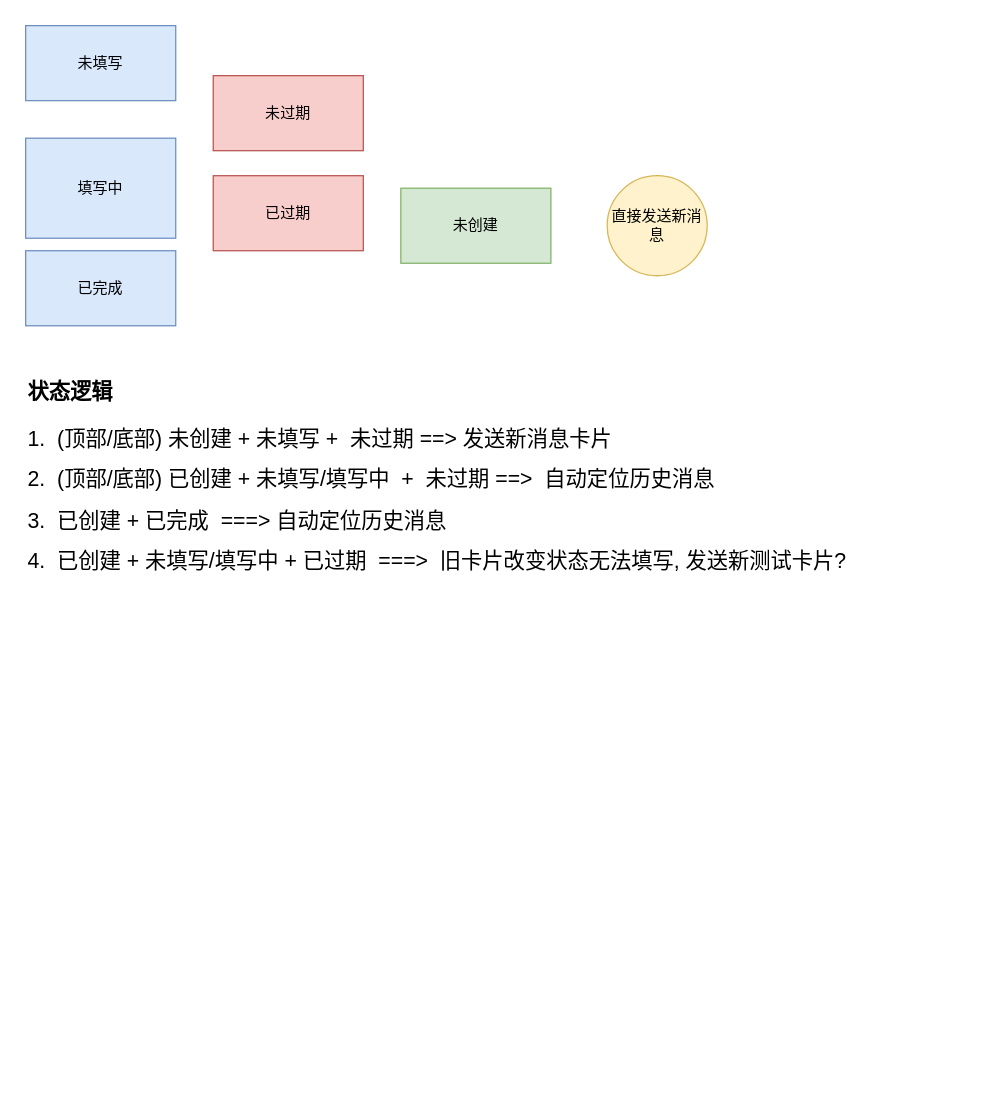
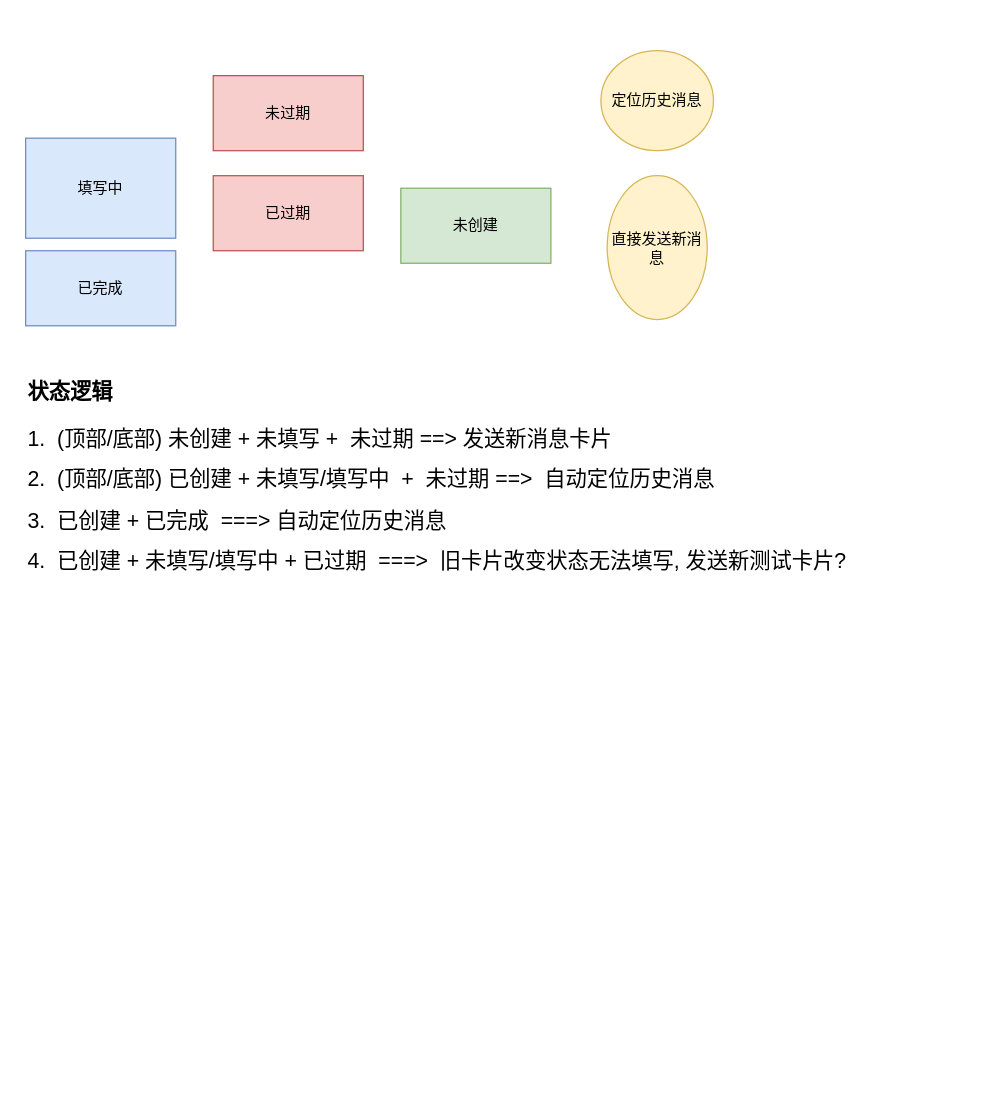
  <mxCell id="0" />
  <mxCell id="1" parent="0" />
- <mxCell id="2" value="未填写" style="rounded=0;whiteSpace=wrap;html=1;fillColor=#dae8fc;strokeColor=#6c8ebf;" vertex="1" parent="1"><mxGeometry x="20" y="20" width="120" height="60" as="geometry" /></mxCell>
  <mxCell id="3" value="填写中" style="rounded=0;whiteSpace=wrap;html=1;fillColor=#dae8fc;strokeColor=#6c8ebf;" vertex="1" parent="1"><mxGeometry x="20" y="110" width="120" height="80" as="geometry" /></mxCell>
  <mxCell id="4" value="已完成" style="rounded=0;whiteSpace=wrap;html=1;fillColor=#dae8fc;strokeColor=#6c8ebf;" vertex="1" parent="1"><mxGeometry x="20" y="200" width="120" height="60" as="geometry" /></mxCell>
  <mxCell id="5" value="未过期" style="rounded=0;whiteSpace=wrap;html=1;fillColor=#f8cecc;strokeColor=#b85450;" vertex="1" parent="1"><mxGeometry x="170" y="60" width="120" height="60" as="geometry" /></mxCell>
  <mxCell id="6" value="已过期" style="rounded=0;whiteSpace=wrap;html=1;fillColor=#f8cecc;strokeColor=#b85450;" vertex="1" parent="1"><mxGeometry x="170" y="140" width="120" height="60" as="geometry" /></mxCell>
  <mxCell id="7" value="未创建" style="rounded=0;whiteSpace=wrap;html=1;fillColor=#d5e8d4;strokeColor=#82b366;" vertex="1" parent="1"><mxGeometry x="320" y="150" width="120" height="60" as="geometry" /></mxCell>
- <mxCell id="8" value="直接发送新消息" style="ellipse;whiteSpace=wrap;html=1;fillColor=#fff2cc;strokeColor=#d6b656;rounded=0;" vertex="1" parent="1"><mxGeometry x="485" y="140" width="80" height="80" as="geometry" /></mxCell>
+ <mxCell id="8" value="直接发送新消息" style="ellipse;whiteSpace=wrap;html=1;fillColor=#fff2cc;strokeColor=#d6b656;rounded=0;" vertex="1" parent="1"><mxGeometry x="485" y="140" width="80" height="115" as="geometry" /></mxCell>
+ <mxCell id="9" value="定位历史消息" style="ellipse;whiteSpace=wrap;html=1;fillColor=#fff2cc;strokeColor=#d6b656;" vertex="1" parent="1"><mxGeometry x="480" y="40" width="90" height="80" as="geometry" /></mxCell>
  <mxCell id="10" value="&lt;div&gt;&lt;br&gt;&lt;/div&gt;" style="text;html=1;align=center;verticalAlign=middle;resizable=0;points=[];autosize=1;strokeColor=none;fillColor=none;fontSize=16;" vertex="1" parent="1"><mxGeometry x="300" y="390" width="20" height="30" as="geometry" /></mxCell>
  <mxCell id="11" value="&lt;h1 style=&quot;margin-top: 0px;&quot;&gt;&lt;span style=&quot;font-size: 17px;&quot;&gt;状态逻辑&lt;/span&gt;&lt;/h1&gt;&lt;p&gt;&lt;font style=&quot;font-size: 17px;&quot;&gt;1.&amp;nbsp; (顶部/底部) 未创建 + 未填写 +&amp;nbsp; 未过期 ==&amp;gt; 发送新消息卡片&amp;nbsp;&amp;nbsp;&lt;/font&gt;&lt;span style=&quot;font-size: 17px; background-color: transparent; color: light-dark(rgb(0, 0, 0), rgb(255, 255, 255));&quot;&gt;&amp;nbsp; &amp;nbsp; &amp;nbsp; &amp;nbsp; &amp;nbsp; &amp;nbsp; &amp;nbsp; &amp;nbsp; &amp;nbsp; &amp;nbsp; &amp;nbsp; &amp;nbsp;&lt;/span&gt;&lt;/p&gt;&lt;p&gt;&lt;font style=&quot;font-size: 17px;&quot;&gt;2.&amp;nbsp; (顶部/底部) 已创建 + 未填写/填写中&amp;nbsp; +&amp;nbsp; 未过期 ==&amp;gt;&amp;nbsp; 自动定位历史消息&amp;nbsp; &amp;nbsp;&lt;/font&gt;&lt;/p&gt;&lt;p&gt;&lt;font style=&quot;font-size: 17px;&quot;&gt;3.&amp;nbsp; 已创建 + 已完成&amp;nbsp; ===&amp;gt; 自动定位历史消息&lt;/font&gt;&lt;/p&gt;&lt;p&gt;&lt;font style=&quot;font-size: 17px;&quot;&gt;4.&amp;nbsp; 已创建 + 未填写/填写中 + 已过期&amp;nbsp; ===&amp;gt;&amp;nbsp; 旧卡片改变状态无法填写, 发送新测试卡片?&lt;/font&gt;&lt;/p&gt;&lt;p&gt;&lt;font style=&quot;font-size: 17px;&quot;&gt;&amp;nbsp;&amp;nbsp;&lt;/font&gt;&lt;/p&gt;&lt;div&gt;&lt;font style=&quot;font-size: 17px;&quot;&gt;&lt;br&gt;&lt;/font&gt;&lt;/div&gt;&lt;div&gt;&lt;font style=&quot;font-size: 17px;&quot;&gt;&lt;br&gt;&lt;/font&gt;&lt;/div&gt;&lt;div&gt;&lt;font style=&quot;font-size: 17px;&quot;&gt;&lt;br&gt;&lt;/font&gt;&lt;/div&gt;&lt;div&gt;&lt;br style=&quot;font-size: 16px; text-align: center; text-wrap-mode: nowrap;&quot;&gt;&lt;/div&gt;" style="text;html=1;whiteSpace=wrap;overflow=hidden;rounded=0;" vertex="1" parent="1"><mxGeometry x="20" y="290" width="760" height="570" as="geometry" /></mxCell>
